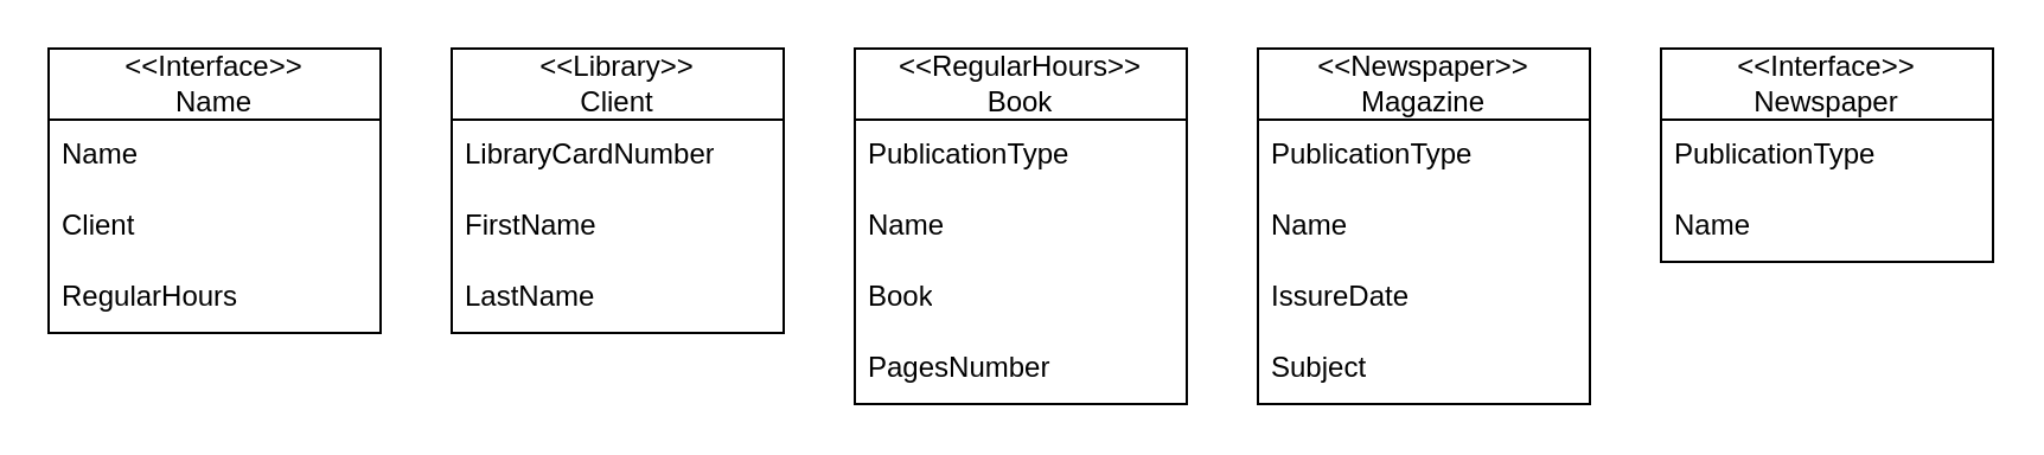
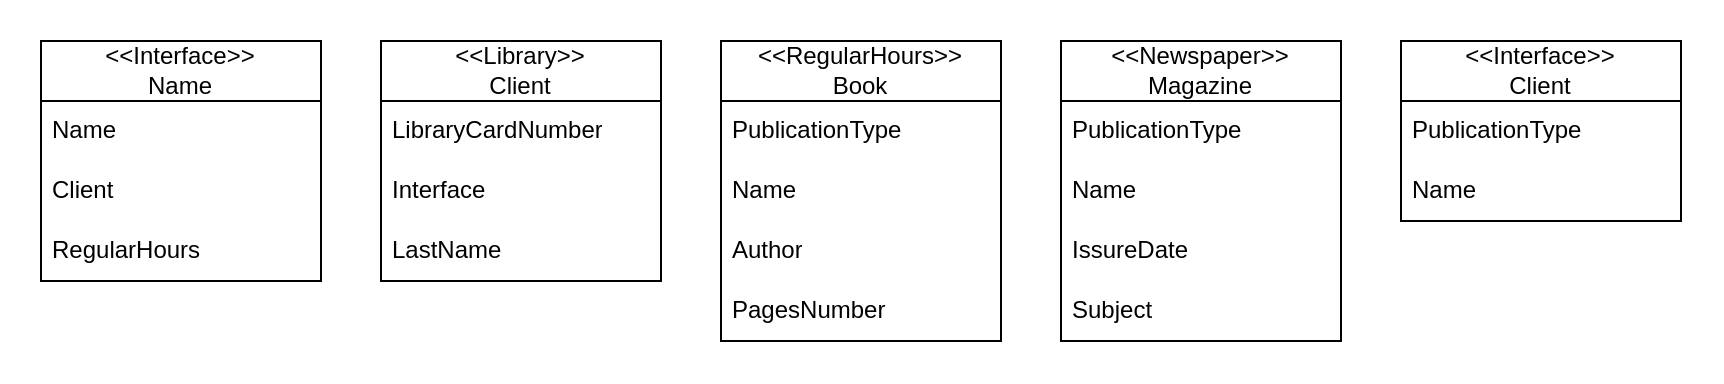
  <mxCell id="0" />
  <mxCell id="1" parent="0" />
  <mxCell id="2" value="&amp;lt;&amp;lt;Interface&amp;gt;&amp;gt;&lt;br&gt;Name" style="swimlane;fontStyle=0;childLayout=stackLayout;horizontal=1;startSize=30;horizontalStack=0;resizeParent=1;resizeParentMax=0;resizeLast=0;collapsible=1;marginBottom=0;whiteSpace=wrap;html=1;" vertex="1" parent="1"><mxGeometry x="20" y="20" width="140" height="120" as="geometry" /></mxCell>
  <mxCell id="3" value="Name" style="text;strokeColor=none;fillColor=none;align=left;verticalAlign=middle;spacingLeft=4;spacingRight=4;overflow=hidden;points=[[0,0.5],[1,0.5]];portConstraint=eastwest;rotatable=0;whiteSpace=wrap;html=1;" vertex="1" parent="2"><mxGeometry y="30" width="140" height="30" as="geometry" /></mxCell>
  <mxCell id="4" value="Client" style="text;strokeColor=none;fillColor=none;align=left;verticalAlign=middle;spacingLeft=4;spacingRight=4;overflow=hidden;points=[[0,0.5],[1,0.5]];portConstraint=eastwest;rotatable=0;whiteSpace=wrap;html=1;" vertex="1" parent="2"><mxGeometry y="60" width="140" height="30" as="geometry" /></mxCell>
  <mxCell id="5" value="RegularHours" style="text;strokeColor=none;fillColor=none;align=left;verticalAlign=middle;spacingLeft=4;spacingRight=4;overflow=hidden;points=[[0,0.5],[1,0.5]];portConstraint=eastwest;rotatable=0;whiteSpace=wrap;html=1;" vertex="1" parent="2"><mxGeometry y="90" width="140" height="30" as="geometry" /></mxCell>
  <mxCell id="6" value="&amp;lt;&amp;lt;Library&amp;gt;&amp;gt;&lt;br&gt;Client" style="swimlane;fontStyle=0;childLayout=stackLayout;horizontal=1;startSize=30;horizontalStack=0;resizeParent=1;resizeParentMax=0;resizeLast=0;collapsible=1;marginBottom=0;whiteSpace=wrap;html=1;" vertex="1" parent="1"><mxGeometry x="190" y="20" width="140" height="120" as="geometry" /></mxCell>
  <mxCell id="7" value="LibraryCardNumber" style="text;strokeColor=none;fillColor=none;align=left;verticalAlign=middle;spacingLeft=4;spacingRight=4;overflow=hidden;points=[[0,0.5],[1,0.5]];portConstraint=eastwest;rotatable=0;whiteSpace=wrap;html=1;" vertex="1" parent="6"><mxGeometry y="30" width="140" height="30" as="geometry" /></mxCell>
- <mxCell id="8" value="FirstName" style="text;strokeColor=none;fillColor=none;align=left;verticalAlign=middle;spacingLeft=4;spacingRight=4;overflow=hidden;points=[[0,0.5],[1,0.5]];portConstraint=eastwest;rotatable=0;whiteSpace=wrap;html=1;" vertex="1" parent="6"><mxGeometry y="60" width="140" height="30" as="geometry" /></mxCell>
+ <mxCell id="8" value="Interface" style="text;strokeColor=none;fillColor=none;align=left;verticalAlign=middle;spacingLeft=4;spacingRight=4;overflow=hidden;points=[[0,0.5],[1,0.5]];portConstraint=eastwest;rotatable=0;whiteSpace=wrap;html=1;" vertex="1" parent="6"><mxGeometry y="60" width="140" height="30" as="geometry" /></mxCell>
  <mxCell id="9" value="LastName" style="text;strokeColor=none;fillColor=none;align=left;verticalAlign=middle;spacingLeft=4;spacingRight=4;overflow=hidden;points=[[0,0.5],[1,0.5]];portConstraint=eastwest;rotatable=0;whiteSpace=wrap;html=1;" vertex="1" parent="6"><mxGeometry y="90" width="140" height="30" as="geometry" /></mxCell>
  <mxCell id="10" value="&amp;lt;&amp;lt;RegularHours&amp;gt;&amp;gt;&lt;br&gt;Book" style="swimlane;fontStyle=0;childLayout=stackLayout;horizontal=1;startSize=30;horizontalStack=0;resizeParent=1;resizeParentMax=0;resizeLast=0;collapsible=1;marginBottom=0;whiteSpace=wrap;html=1;" vertex="1" parent="1"><mxGeometry x="360" y="20" width="140" height="150" as="geometry" /></mxCell>
  <mxCell id="11" value="PublicationType" style="text;strokeColor=none;fillColor=none;align=left;verticalAlign=middle;spacingLeft=4;spacingRight=4;overflow=hidden;points=[[0,0.5],[1,0.5]];portConstraint=eastwest;rotatable=0;whiteSpace=wrap;html=1;" vertex="1" parent="10"><mxGeometry y="30" width="140" height="30" as="geometry" /></mxCell>
  <mxCell id="12" value="Name" style="text;strokeColor=none;fillColor=none;align=left;verticalAlign=middle;spacingLeft=4;spacingRight=4;overflow=hidden;points=[[0,0.5],[1,0.5]];portConstraint=eastwest;rotatable=0;whiteSpace=wrap;html=1;" vertex="1" parent="10"><mxGeometry y="60" width="140" height="30" as="geometry" /></mxCell>
- <mxCell id="13" value="Book" style="text;strokeColor=none;fillColor=none;align=left;verticalAlign=middle;spacingLeft=4;spacingRight=4;overflow=hidden;points=[[0,0.5],[1,0.5]];portConstraint=eastwest;rotatable=0;whiteSpace=wrap;html=1;" vertex="1" parent="10"><mxGeometry y="90" width="140" height="30" as="geometry" /></mxCell>
+ <mxCell id="13" value="Author" style="text;strokeColor=none;fillColor=none;align=left;verticalAlign=middle;spacingLeft=4;spacingRight=4;overflow=hidden;points=[[0,0.5],[1,0.5]];portConstraint=eastwest;rotatable=0;whiteSpace=wrap;html=1;" vertex="1" parent="10"><mxGeometry y="90" width="140" height="30" as="geometry" /></mxCell>
  <mxCell id="14" value="PagesNumber" style="text;strokeColor=none;fillColor=none;align=left;verticalAlign=middle;spacingLeft=4;spacingRight=4;overflow=hidden;points=[[0,0.5],[1,0.5]];portConstraint=eastwest;rotatable=0;whiteSpace=wrap;html=1;" vertex="1" parent="10"><mxGeometry y="120" width="140" height="30" as="geometry" /></mxCell>
  <mxCell id="15" value="&amp;lt;&amp;lt;Newspaper&amp;gt;&amp;gt;&lt;br&gt;Magazine" style="swimlane;fontStyle=0;childLayout=stackLayout;horizontal=1;startSize=30;horizontalStack=0;resizeParent=1;resizeParentMax=0;resizeLast=0;collapsible=1;marginBottom=0;whiteSpace=wrap;html=1;" vertex="1" parent="1"><mxGeometry x="530" y="20" width="140" height="150" as="geometry" /></mxCell>
  <mxCell id="16" value="PublicationType" style="text;strokeColor=none;fillColor=none;align=left;verticalAlign=middle;spacingLeft=4;spacingRight=4;overflow=hidden;points=[[0,0.5],[1,0.5]];portConstraint=eastwest;rotatable=0;whiteSpace=wrap;html=1;" vertex="1" parent="15"><mxGeometry y="30" width="140" height="30" as="geometry" /></mxCell>
  <mxCell id="17" value="Name" style="text;strokeColor=none;fillColor=none;align=left;verticalAlign=middle;spacingLeft=4;spacingRight=4;overflow=hidden;points=[[0,0.5],[1,0.5]];portConstraint=eastwest;rotatable=0;whiteSpace=wrap;html=1;" vertex="1" parent="15"><mxGeometry y="60" width="140" height="30" as="geometry" /></mxCell>
  <mxCell id="18" value="IssureDate" style="text;strokeColor=none;fillColor=none;align=left;verticalAlign=middle;spacingLeft=4;spacingRight=4;overflow=hidden;points=[[0,0.5],[1,0.5]];portConstraint=eastwest;rotatable=0;whiteSpace=wrap;html=1;" vertex="1" parent="15"><mxGeometry y="90" width="140" height="30" as="geometry" /></mxCell>
  <mxCell id="19" value="Subject" style="text;strokeColor=none;fillColor=none;align=left;verticalAlign=middle;spacingLeft=4;spacingRight=4;overflow=hidden;points=[[0,0.5],[1,0.5]];portConstraint=eastwest;rotatable=0;whiteSpace=wrap;html=1;" vertex="1" parent="15"><mxGeometry y="120" width="140" height="30" as="geometry" /></mxCell>
- <mxCell id="20" value="&amp;lt;&amp;lt;Interface&amp;gt;&amp;gt;&lt;br&gt;Newspaper" style="swimlane;fontStyle=0;childLayout=stackLayout;horizontal=1;startSize=30;horizontalStack=0;resizeParent=1;resizeParentMax=0;resizeLast=0;collapsible=1;marginBottom=0;whiteSpace=wrap;html=1;" vertex="1" parent="1"><mxGeometry x="700" y="20" width="140" height="90" as="geometry" /></mxCell>
+ <mxCell id="20" value="&amp;lt;&amp;lt;Interface&amp;gt;&amp;gt;&lt;br&gt;Client" style="swimlane;fontStyle=0;childLayout=stackLayout;horizontal=1;startSize=30;horizontalStack=0;resizeParent=1;resizeParentMax=0;resizeLast=0;collapsible=1;marginBottom=0;whiteSpace=wrap;html=1;" vertex="1" parent="1"><mxGeometry x="700" y="20" width="140" height="90" as="geometry" /></mxCell>
  <mxCell id="21" value="PublicationType" style="text;strokeColor=none;fillColor=none;align=left;verticalAlign=middle;spacingLeft=4;spacingRight=4;overflow=hidden;points=[[0,0.5],[1,0.5]];portConstraint=eastwest;rotatable=0;whiteSpace=wrap;html=1;" vertex="1" parent="20"><mxGeometry y="30" width="140" height="30" as="geometry" /></mxCell>
  <mxCell id="22" value="Name" style="text;strokeColor=none;fillColor=none;align=left;verticalAlign=middle;spacingLeft=4;spacingRight=4;overflow=hidden;points=[[0,0.5],[1,0.5]];portConstraint=eastwest;rotatable=0;whiteSpace=wrap;html=1;" vertex="1" parent="20"><mxGeometry y="60" width="140" height="30" as="geometry" /></mxCell>
